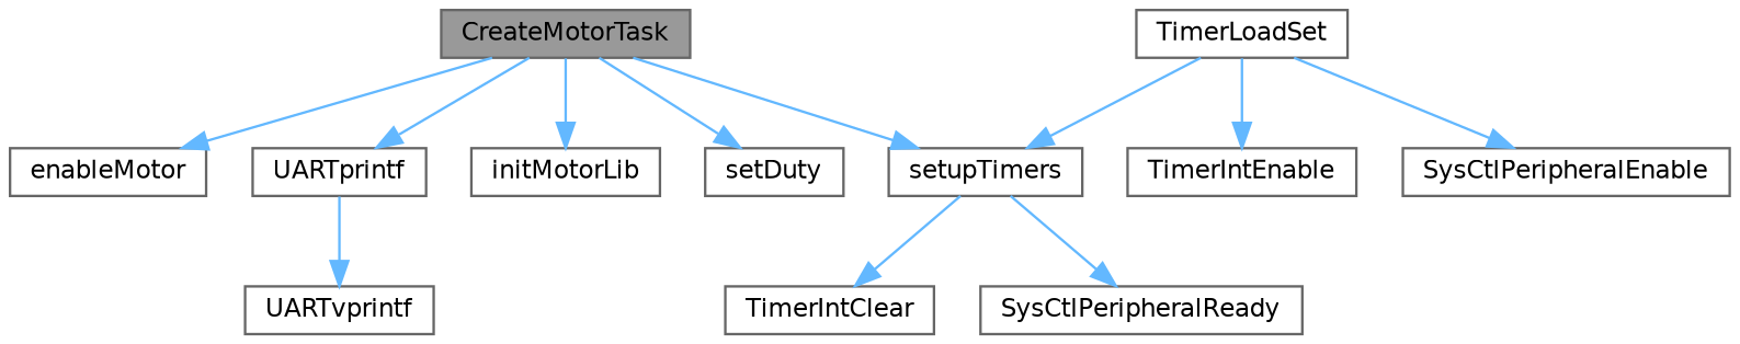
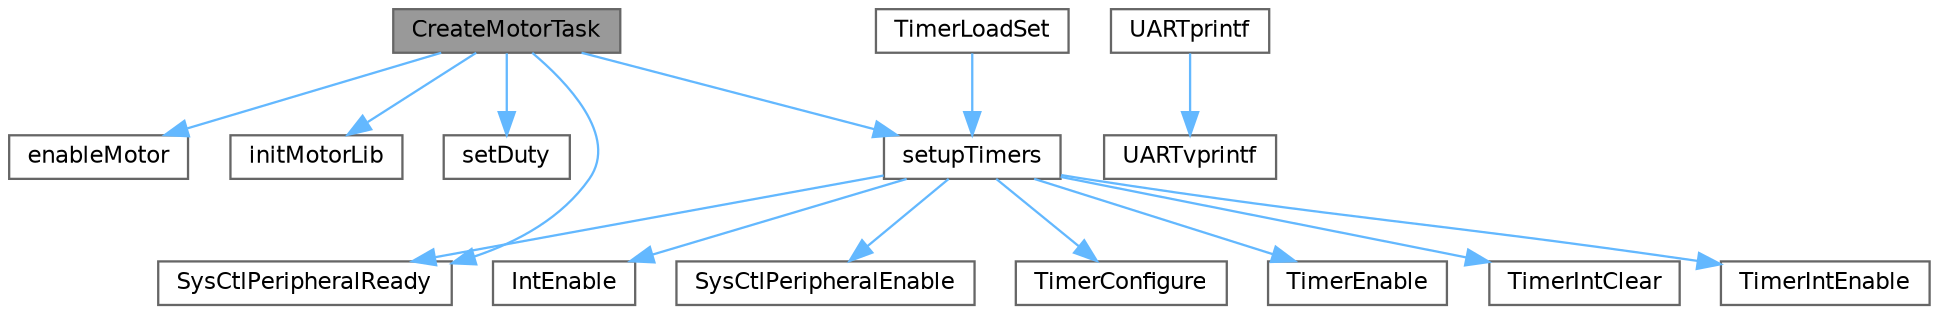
  digraph {
    rankdir=TB
    node [color=grey40 fillcolor=white fontname=Helvetica fontsize=10 shape=box style=filled]
    edge [color=steelblue1 fontname=Helvetica fontsize=10 labelfontname=Helvetica labelfontsize=10 style=solid]
    n1 [color=gray40 fillcolor=grey60 fontcolor=black height=0.2 label=CreateMotorTask width=0.4]
    n2 [height=0.2 label=enableMotor width=0.4]
    n3 [height=0.2 label=initMotorLib width=0.4]
    n4 [height=0.2 label=setDuty width=0.4]
    n5 [height=0.2 label=setupTimers width=0.4]
    n6 [height=0.2 label=UARTprintf width=0.4]
+   n7 [height=0.2 label=IntEnable width=0.4]
    n8 [height=0.2 label=SysCtlPeripheralEnable width=0.4]
    n9 [height=0.2 label=SysCtlPeripheralReady width=0.4]
+   n10 [height=0.2 label=TimerConfigure width=0.4]
+   n11 [height=0.2 label=TimerEnable width=0.4]
    n12 [height=0.2 label=TimerIntClear width=0.4]
    n13 [height=0.2 label=TimerIntEnable width=0.4]
    n14 [height=0.2 label=UARTvprintf width=0.4]
    n15 [height=0.2 label=TimerLoadSet width=0.4]
    n1 -> n2
    n1 -> n3
    n1 -> n4
    n1 -> n5
-   n1 -> n6
-   n15 -> n8
+   n1 -> n9
+   n5 -> n7
+   n5 -> n8
    n5 -> n9
+   n5 -> n10
+   n5 -> n11
    n5 -> n12
-   n15 -> n13
+   n5 -> n13
    n6 -> n14
    n15 -> n5
  }
